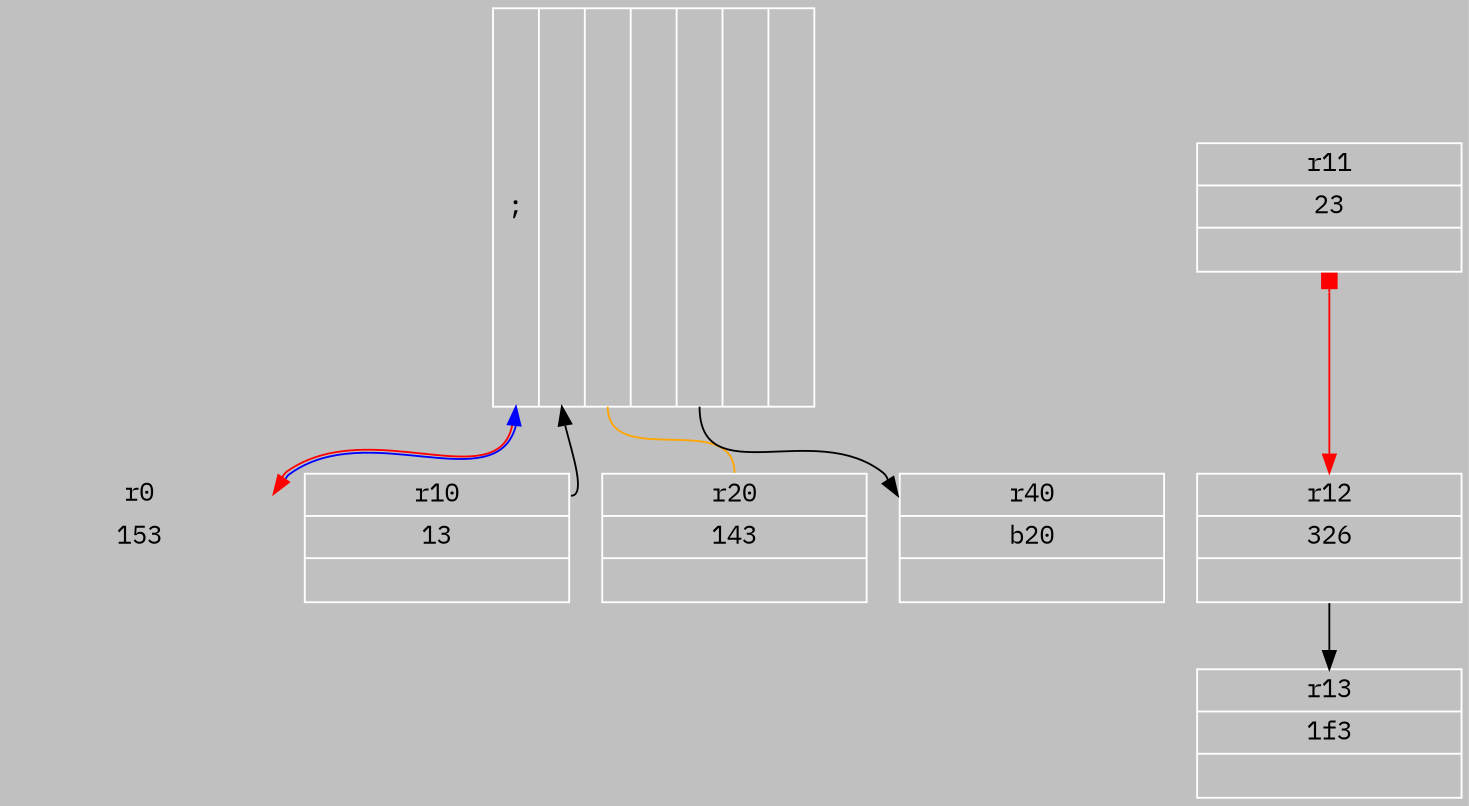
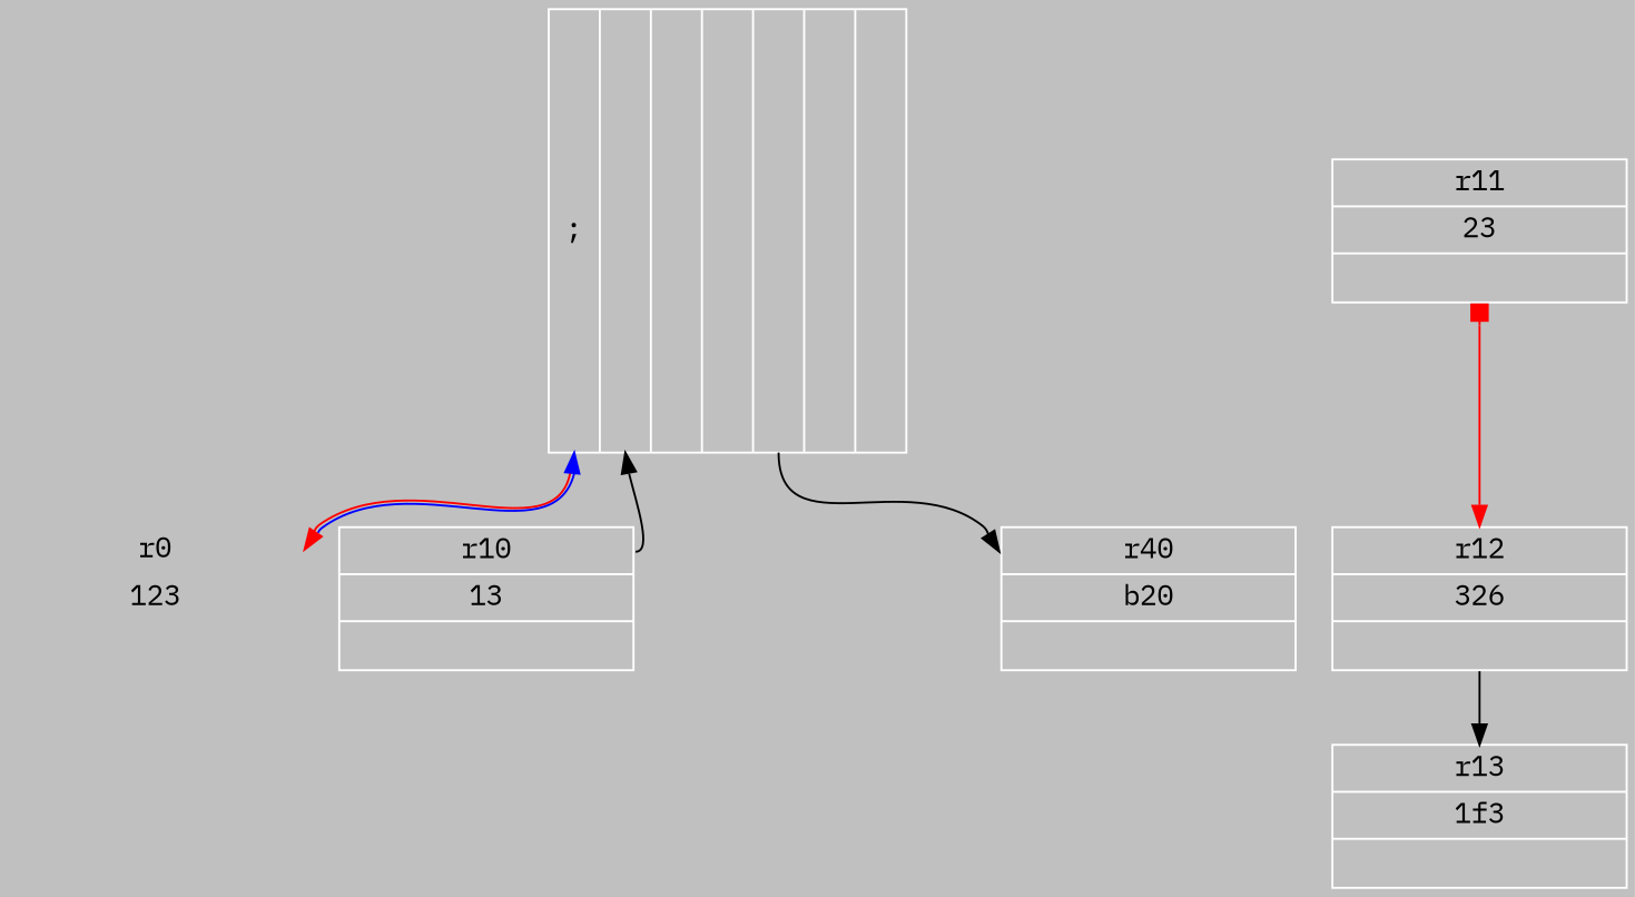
  digraph {
    bgcolor=gray
    fontname="IBM Plex Mono"
    rankdir=TB
    node [color=white fontname="IBM Plex Mono" shape=record]
    edge [dir=both fontname="IBM Plex Mono" headport=e tailport=p]
    n1 [height=3 label="<p0>; |<p1>|<p2>|<p3>|<p4>| | " width=.2]
-   n2 [color=gray height=.2 label="{<e> r0 | 153 | <p> }" width=2]
+   n2 [color=gray height=.2 label="{<e> r0 | 123 | <p> }" width=2]
    n3 [height=.2 label="{<e> r10 | 13 | <p> }" width=2]
-   n4 [height=.2 label="{<e> r20 | 143 | <p> }" width=2]
    n5 [height=.2 label="{<e> r40 | b20 | <p> }" width=2]
    n6 [height=.2 label="{<e> r11 | 23 | <p> }" width=2]
    n7 [height=.2 label="{<e> r12 | 326 | <p> }" width=2]
    n8 [height=.2 label="{<e> r13 | 1f3 | <p> }" width=2]
    n1 -> n2 [color="red:blue" tailport=p0]
    n1 -> n3 [arrowhead=diamond dir=back tailport=p1]
-   n1 -> n4 [color=orange dir=none tailport=p2]
    n1 -> n5 [tailport=p4 dir=""]
    n6 -> n7 [arrowtail=box color=red]
    n7 -> n8 [dir=forward]
  }
